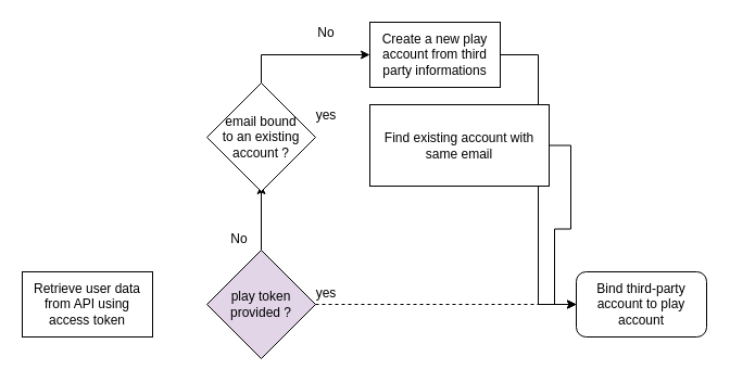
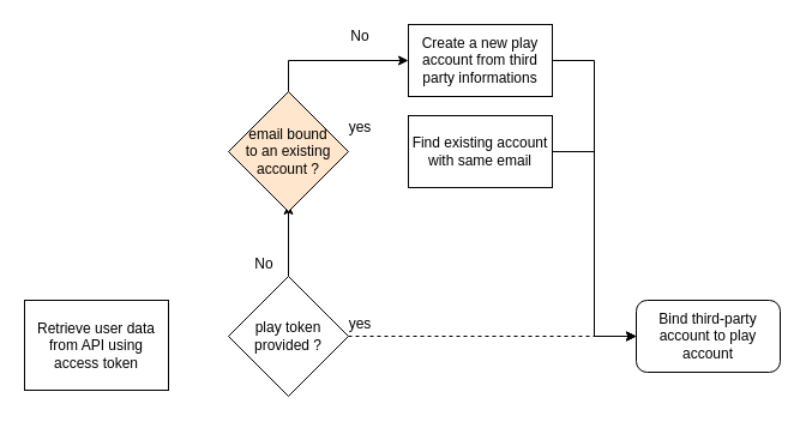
  <mxCell id="0" />
  <mxCell id="1" parent="0" />
  <mxCell id="2" value="" style="edgeStyle=orthogonalEdgeStyle;rounded=0;orthogonalLoop=1;jettySize=auto;html=1;" edge="1" parent="1" source="4"><mxGeometry relative="1" as="geometry"><mxPoint x="240" y="170" as="targetPoint" /></mxGeometry></mxCell>
  <mxCell id="3" style="edgeStyle=orthogonalEdgeStyle;rounded=0;orthogonalLoop=1;jettySize=auto;html=1;exitX=1;exitY=0.5;exitDx=0;exitDy=0;entryX=0;entryY=0.5;entryDx=0;entryDy=0;dashed=1;" edge="1" parent="1" source="4" target="5"><mxGeometry relative="1" as="geometry" /></mxCell>
- <mxCell id="4" value="play token&lt;br&gt;provided ?" style="rhombus;whiteSpace=wrap;html=1;fillColor=#e1d5e7;" vertex="1" parent="1"><mxGeometry x="190" y="230" width="100" height="100" as="geometry" /></mxCell>
+ <mxCell id="4" value="play token&lt;br&gt;provided ?" style="rhombus;whiteSpace=wrap;html=1;" vertex="1" parent="1"><mxGeometry x="190" y="230" width="100" height="100" as="geometry" /></mxCell>
  <mxCell id="5" value="Bind third-party account to play account" style="whiteSpace=wrap;html=1;rounded=1;" vertex="1" parent="1"><mxGeometry x="530" y="250" width="120" height="60" as="geometry" /></mxCell>
- <mxCell id="6" value="Retrieve user data from API using access token" style="rounded=0;whiteSpace=wrap;html=1;" vertex="1" parent="1"><mxGeometry x="20" y="250" width="120" height="60" as="geometry" /></mxCell>
+ <mxCell id="6" value="Retrieve user data from API using access token" style="rounded=0;whiteSpace=wrap;html=1;" vertex="1" parent="1"><mxGeometry x="20" y="250" width="120" height="75" as="geometry" /></mxCell>
  <mxCell id="7" style="edgeStyle=orthogonalEdgeStyle;rounded=0;orthogonalLoop=1;jettySize=auto;html=1;exitX=0.5;exitY=0;exitDx=0;exitDy=0;" edge="1" parent="1" source="8"><mxGeometry relative="1" as="geometry"><mxPoint x="340" y="50" as="targetPoint" /><Array as="points"><mxPoint x="240" y="50" /></Array></mxGeometry></mxCell>
- <mxCell id="8" value="email bound &lt;br&gt;to an existing account ?" style="rhombus;whiteSpace=wrap;html=1;" vertex="1" parent="1"><mxGeometry x="190" y="76" width="100" height="100" as="geometry" /></mxCell>
+ <mxCell id="8" value="email bound &lt;br&gt;to an existing account ?" style="rhombus;whiteSpace=wrap;html=1;fillColor=#ffe6cc;" vertex="1" parent="1"><mxGeometry x="190" y="76" width="100" height="100" as="geometry" /></mxCell>
  <mxCell id="9" value="No" style="text;html=1;strokeColor=none;fillColor=none;align=center;verticalAlign=middle;whiteSpace=wrap;rounded=0;" vertex="1" parent="1"><mxGeometry x="200" y="210" width="40" height="20" as="geometry" /></mxCell>
  <mxCell id="10" style="edgeStyle=orthogonalEdgeStyle;rounded=0;orthogonalLoop=1;jettySize=auto;html=1;exitX=1;exitY=0.5;exitDx=0;exitDy=0;entryX=0;entryY=0.5;entryDx=0;entryDy=0;" edge="1" parent="1" source="11" target="5"><mxGeometry relative="1" as="geometry" /></mxCell>
  <mxCell id="11" value="Create a new play account from third party informations" style="rounded=0;whiteSpace=wrap;html=1;" vertex="1" parent="1"><mxGeometry x="340" y="20" width="120" height="60" as="geometry" /></mxCell>
  <mxCell id="12" value="No" style="text;html=1;strokeColor=none;fillColor=none;align=center;verticalAlign=middle;whiteSpace=wrap;rounded=0;" vertex="1" parent="1"><mxGeometry x="280" y="20" width="40" height="20" as="geometry" /></mxCell>
  <mxCell id="13" style="edgeStyle=orthogonalEdgeStyle;rounded=0;orthogonalLoop=1;jettySize=auto;html=1;exitX=1;exitY=0.5;exitDx=0;exitDy=0;entryX=0;entryY=0.5;entryDx=0;entryDy=0;" edge="1" parent="1" source="14" target="5"><mxGeometry relative="1" as="geometry" /></mxCell>
- <mxCell id="14" value="Find existing account with same email" style="rounded=0;whiteSpace=wrap;html=1;" vertex="1" parent="1"><mxGeometry x="340" y="96" width="165" height="75" as="geometry" /></mxCell>
+ <mxCell id="14" value="Find existing account with same email" style="rounded=0;whiteSpace=wrap;html=1;" vertex="1" parent="1"><mxGeometry x="340" y="96" width="120" height="60" as="geometry" /></mxCell>
  <mxCell id="15" value="yes" style="text;html=1;strokeColor=none;fillColor=none;align=center;verticalAlign=middle;whiteSpace=wrap;rounded=0;" vertex="1" parent="1"><mxGeometry x="280" y="96" width="40" height="20" as="geometry" /></mxCell>
  <mxCell id="16" value="yes" style="text;html=1;strokeColor=none;fillColor=none;align=center;verticalAlign=middle;whiteSpace=wrap;rounded=0;" vertex="1" parent="1"><mxGeometry x="280" y="260" width="40" height="20" as="geometry" /></mxCell>
